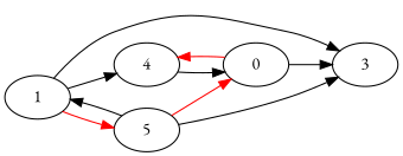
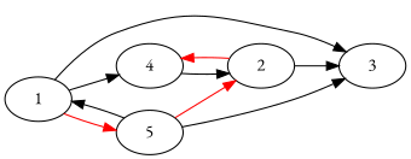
  strict digraph {
    fontname="EB Garamond"
    rankdir=LR
    node [fontname="EB Garamond"]
    edge [fontname="EB Garamond"]
    1
    3
    4
    5
-   2 [label=0]
+   2
    1 -> 3
    1 -> 4
    1 -> 5 [color=red]
    4 -> 2
    5 -> 1
    5 -> 3
    5 -> 2 [color=red]
    2 -> 3
    2 -> 4 [color=red]
  }
